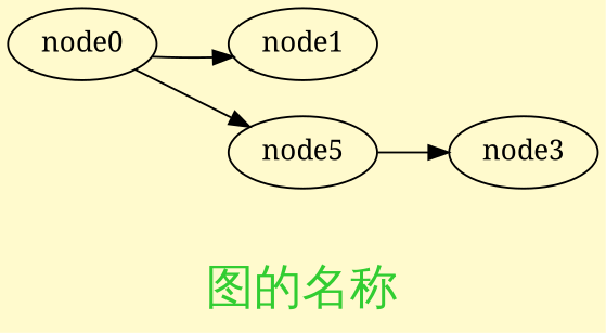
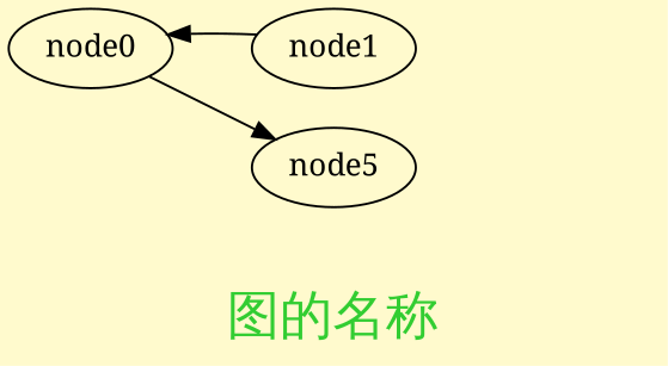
  digraph {
    bgcolor=lemonchiffon
    fontcolor=limegreen
    fontname="Noto Serif"
    fontsize=24
    label="图的名称"
    rankdir=LR
    node [fontname="Noto Serif"]
    edge [fontname="Noto Serif"]
    node0
    node1
    n3 [label=node5]
-   node3
-   node0 -> node1
+   node1 -> node0
    node0 -> n3
-   n3 -> node3
  }
